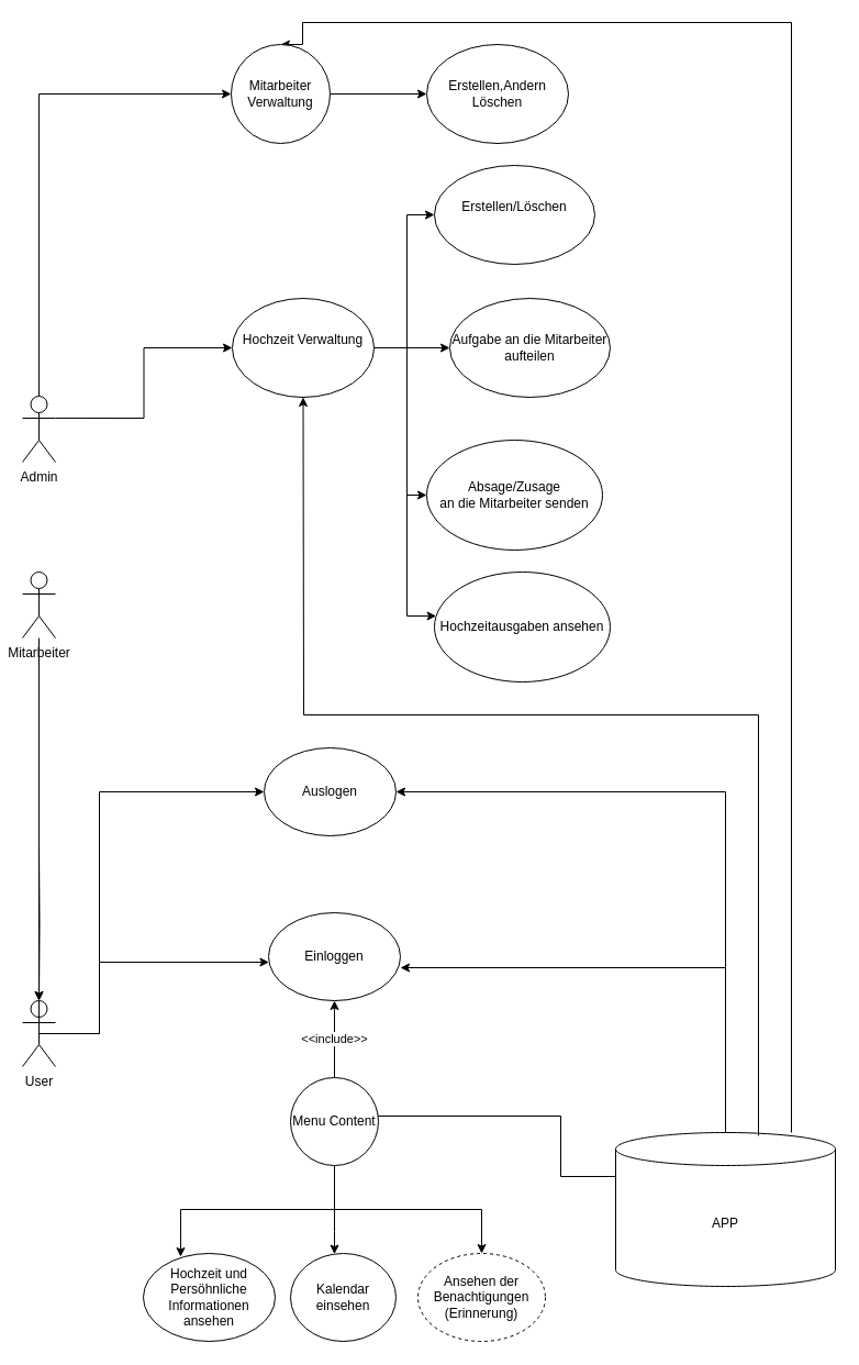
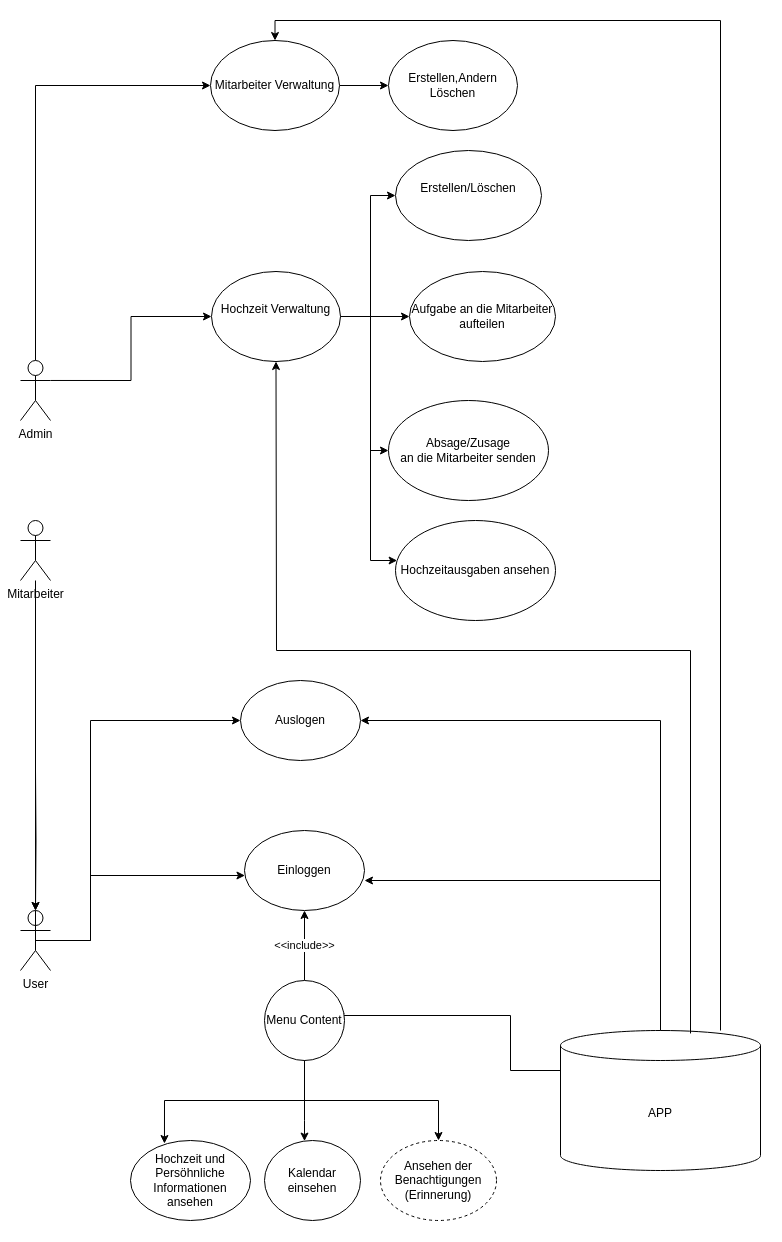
  <mxCell id="0" />
  <mxCell id="1" parent="0" />
  <mxCell id="2" style="edgeStyle=orthogonalEdgeStyle;rounded=0;orthogonalLoop=1;jettySize=auto;html=1;" edge="1" parent="1" source="3" target="15"><mxGeometry relative="1" as="geometry"><mxPoint x="230" y="880" as="targetPoint" /><Array as="points"><mxPoint x="90" y="940" /><mxPoint x="90" y="875" /></Array></mxGeometry></mxCell>
  <mxCell id="3" value="User" style="shape=umlActor;verticalLabelPosition=bottom;verticalAlign=top;html=1;outlineConnect=0;" vertex="1" parent="1"><mxGeometry x="20" y="910" width="30" height="60" as="geometry" /></mxCell>
  <mxCell id="4" style="edgeStyle=orthogonalEdgeStyle;rounded=0;orthogonalLoop=1;jettySize=auto;html=1;exitX=0;exitY=0.5;exitDx=0;exitDy=0;exitPerimeter=0;entryX=0.95;entryY=0.313;entryDx=0;entryDy=0;entryPerimeter=0;" edge="1" parent="1" source="7" target="18"><mxGeometry relative="1" as="geometry"><Array as="points"><mxPoint x="510" y="1070" /><mxPoint x="510" y="1015" /></Array></mxGeometry></mxCell>
  <mxCell id="5" style="edgeStyle=orthogonalEdgeStyle;rounded=0;orthogonalLoop=1;jettySize=auto;html=1;exitX=0.5;exitY=0;exitDx=0;exitDy=0;exitPerimeter=0;entryX=1;entryY=0.5;entryDx=0;entryDy=0;" edge="1" parent="1" source="7" target="22"><mxGeometry relative="1" as="geometry" /></mxCell>
  <mxCell id="6" style="edgeStyle=orthogonalEdgeStyle;rounded=0;orthogonalLoop=1;jettySize=auto;html=1;entryX=0.5;entryY=0;entryDx=0;entryDy=0;" edge="1" parent="1" source="7" target="36"><mxGeometry relative="1" as="geometry"><mxPoint x="660" y="50" as="targetPoint" /><Array as="points"><mxPoint x="720" y="20" /><mxPoint x="275" y="20" /></Array></mxGeometry></mxCell>
  <mxCell id="7" value="APP" style="shape=cylinder3;whiteSpace=wrap;html=1;boundedLbl=1;backgroundOutline=1;size=15;" vertex="1" parent="1"><mxGeometry x="560" y="1030" width="200" height="140" as="geometry" /></mxCell>
  <mxCell id="8" style="edgeStyle=orthogonalEdgeStyle;rounded=0;orthogonalLoop=1;jettySize=auto;html=1;entryX=0.5;entryY=0;entryDx=0;entryDy=0;entryPerimeter=0;" edge="1" parent="1" target="3"><mxGeometry relative="1" as="geometry"><mxPoint x="35" y="770" as="sourcePoint" /></mxGeometry></mxCell>
  <mxCell id="9" style="edgeStyle=orthogonalEdgeStyle;rounded=0;orthogonalLoop=1;jettySize=auto;html=1;exitX=1;exitY=0.333;exitDx=0;exitDy=0;exitPerimeter=0;" edge="1" parent="1" source="11" target="31"><mxGeometry relative="1" as="geometry" /></mxCell>
  <mxCell id="10" style="edgeStyle=orthogonalEdgeStyle;rounded=0;orthogonalLoop=1;jettySize=auto;html=1;exitX=0.5;exitY=0;exitDx=0;exitDy=0;exitPerimeter=0;entryX=0;entryY=0.5;entryDx=0;entryDy=0;" edge="1" parent="1" source="11" target="36"><mxGeometry relative="1" as="geometry" /></mxCell>
  <mxCell id="11" value="Admin" style="shape=umlActor;verticalLabelPosition=bottom;verticalAlign=top;html=1;outlineConnect=0;" vertex="1" parent="1"><mxGeometry x="20" y="360" width="30" height="60" as="geometry" /></mxCell>
  <mxCell id="12" value="" style="edgeStyle=orthogonalEdgeStyle;rounded=0;orthogonalLoop=1;jettySize=auto;html=1;" edge="1" parent="1" source="18" target="13"><mxGeometry relative="1" as="geometry"><Array as="points"><mxPoint x="304" y="1120" /><mxPoint x="304" y="1120" /></Array></mxGeometry></mxCell>
  <mxCell id="13" value="Kalendar einsehen" style="ellipse;whiteSpace=wrap;html=1;" vertex="1" parent="1"><mxGeometry x="264" y="1140" width="96" height="80" as="geometry" /></mxCell>
  <mxCell id="14" value="&lt;div&gt;Hochzeit und Persöhnliche &lt;br&gt;&lt;/div&gt;&lt;div&gt;Informationen ansehen&lt;br&gt; &lt;/div&gt;" style="ellipse;whiteSpace=wrap;html=1;" vertex="1" parent="1"><mxGeometry x="130" y="1140" width="120" height="80" as="geometry" /></mxCell>
  <mxCell id="15" value="Einloggen" style="ellipse;whiteSpace=wrap;html=1;" vertex="1" parent="1"><mxGeometry x="244" y="830" width="120" height="80" as="geometry" /></mxCell>
  <mxCell id="16" value="&lt;div&gt;&amp;lt;&amp;lt;include&amp;gt;&amp;gt;&lt;/div&gt;" style="edgeStyle=orthogonalEdgeStyle;rounded=0;orthogonalLoop=1;jettySize=auto;html=1;" edge="1" parent="1" source="18" target="15"><mxGeometry relative="1" as="geometry" /></mxCell>
  <mxCell id="17" style="edgeStyle=orthogonalEdgeStyle;rounded=0;orthogonalLoop=1;jettySize=auto;html=1;exitX=0.5;exitY=1;exitDx=0;exitDy=0;entryX=0.283;entryY=0.038;entryDx=0;entryDy=0;entryPerimeter=0;" edge="1" parent="1" source="18" target="14"><mxGeometry relative="1" as="geometry"><Array as="points"><mxPoint x="304" y="1100" /><mxPoint x="164" y="1100" /></Array></mxGeometry></mxCell>
  <mxCell id="18" value="Menu Content" style="ellipse;whiteSpace=wrap;html=1;" vertex="1" parent="1"><mxGeometry x="264" y="980" width="80" height="80" as="geometry" /></mxCell>
  <mxCell id="19" style="edgeStyle=orthogonalEdgeStyle;rounded=0;orthogonalLoop=1;jettySize=auto;html=1;" edge="1" parent="1" source="18" target="20"><mxGeometry relative="1" as="geometry"><Array as="points"><mxPoint x="304" y="1100" /><mxPoint x="438" y="1100" /></Array></mxGeometry></mxCell>
  <mxCell id="20" value="&lt;div&gt;Ansehen der Benachtigungen&lt;/div&gt;&lt;div&gt;(Erinnerung)&lt;br&gt;&lt;/div&gt;" style="ellipse;whiteSpace=wrap;html=1;dashed=1;" vertex="1" parent="1"><mxGeometry x="380" y="1140" width="116" height="80" as="geometry" /></mxCell>
  <mxCell id="21" style="edgeStyle=orthogonalEdgeStyle;rounded=0;orthogonalLoop=1;jettySize=auto;html=1;exitX=0.5;exitY=0;exitDx=0;exitDy=0;exitPerimeter=0;entryX=1;entryY=0.625;entryDx=0;entryDy=0;entryPerimeter=0;" edge="1" parent="1" source="7" target="15"><mxGeometry relative="1" as="geometry" /></mxCell>
  <mxCell id="22" value="Auslogen" style="ellipse;whiteSpace=wrap;html=1;" vertex="1" parent="1"><mxGeometry x="240" y="680" width="120" height="80" as="geometry" /></mxCell>
  <mxCell id="23" style="edgeStyle=orthogonalEdgeStyle;rounded=0;orthogonalLoop=1;jettySize=auto;html=1;" edge="1" parent="1" source="24" target="3"><mxGeometry relative="1" as="geometry" /></mxCell>
  <mxCell id="24" value="Mitarbeiter" style="shape=umlActor;verticalLabelPosition=bottom;verticalAlign=top;html=1;outlineConnect=0;" vertex="1" parent="1"><mxGeometry x="20" y="520" width="30" height="60" as="geometry" /></mxCell>
  <mxCell id="25" style="edgeStyle=orthogonalEdgeStyle;rounded=0;orthogonalLoop=1;jettySize=auto;html=1;exitX=0.5;exitY=0;exitDx=0;exitDy=0;exitPerimeter=0;" edge="1" parent="1" source="3"><mxGeometry relative="1" as="geometry"><mxPoint x="56" y="785" as="sourcePoint" /><mxPoint x="240" y="720" as="targetPoint" /><Array as="points"><mxPoint x="35" y="940" /><mxPoint x="90" y="940" /><mxPoint x="90" y="720" /></Array></mxGeometry></mxCell>
  <mxCell id="26" style="edgeStyle=orthogonalEdgeStyle;rounded=0;orthogonalLoop=1;jettySize=auto;html=1;entryX=0;entryY=0.5;entryDx=0;entryDy=0;" edge="1" parent="1" source="31" target="33"><mxGeometry relative="1" as="geometry"><Array as="points"><mxPoint x="370" y="316" /><mxPoint x="370" y="195" /></Array></mxGeometry></mxCell>
  <mxCell id="27" style="edgeStyle=orthogonalEdgeStyle;rounded=0;orthogonalLoop=1;jettySize=auto;html=1;entryX=0;entryY=0.5;entryDx=0;entryDy=0;" edge="1" parent="1" source="31" target="32"><mxGeometry relative="1" as="geometry"><Array as="points"><mxPoint x="370" y="316" /><mxPoint x="370" y="450" /></Array></mxGeometry></mxCell>
  <mxCell id="28" style="edgeStyle=orthogonalEdgeStyle;rounded=0;orthogonalLoop=1;jettySize=auto;html=1;" edge="1" parent="1" source="31" target="37"><mxGeometry relative="1" as="geometry"><Array as="points"><mxPoint x="370" y="316" /><mxPoint x="370" y="560" /></Array></mxGeometry></mxCell>
  <mxCell id="29" style="edgeStyle=orthogonalEdgeStyle;rounded=0;orthogonalLoop=1;jettySize=auto;html=1;exitX=1;exitY=0.5;exitDx=0;exitDy=0;entryX=0;entryY=0.5;entryDx=0;entryDy=0;" edge="1" parent="1" source="31" target="34"><mxGeometry relative="1" as="geometry" /></mxCell>
  <mxCell id="30" style="edgeStyle=orthogonalEdgeStyle;rounded=0;orthogonalLoop=1;jettySize=auto;html=1;exitX=0.65;exitY=0.021;exitDx=0;exitDy=0;exitPerimeter=0;" edge="1" parent="1" source="7" target="31"><mxGeometry relative="1" as="geometry"><Array as="points"><mxPoint x="690" y="650" /><mxPoint x="276" y="650" /></Array></mxGeometry></mxCell>
  <mxCell id="31" value="&lt;div&gt;Hochzeit Verwaltung&lt;/div&gt;&lt;div&gt;&lt;br&gt;&lt;/div&gt;" style="ellipse;whiteSpace=wrap;html=1;" vertex="1" parent="1"><mxGeometry x="211" y="271" width="129" height="90" as="geometry" /></mxCell>
  <mxCell id="32" value="&lt;div&gt;Absage/Zusage&lt;/div&gt;&lt;div&gt;an die Mitarbeiter senden&lt;br&gt;&lt;/div&gt;" style="ellipse;whiteSpace=wrap;html=1;" vertex="1" parent="1"><mxGeometry x="388" y="400" width="160" height="100" as="geometry" /></mxCell>
  <mxCell id="33" value="&lt;div&gt;Erstellen/Löschen&lt;/div&gt;&lt;div&gt;&lt;br&gt;&lt;/div&gt;" style="ellipse;whiteSpace=wrap;html=1;" vertex="1" parent="1"><mxGeometry x="395" y="150" width="146" height="90" as="geometry" /></mxCell>
  <mxCell id="34" value="Aufgabe an die Mitarbeiter aufteilen" style="ellipse;whiteSpace=wrap;html=1;" vertex="1" parent="1"><mxGeometry x="409" y="271" width="146" height="90" as="geometry" /></mxCell>
  <mxCell id="35" style="edgeStyle=orthogonalEdgeStyle;rounded=0;orthogonalLoop=1;jettySize=auto;html=1;exitX=1;exitY=0.5;exitDx=0;exitDy=0;" edge="1" parent="1" source="36" target="38"><mxGeometry relative="1" as="geometry" /></mxCell>
- <mxCell id="36" value="Mitarbeiter Verwaltung" style="ellipse;whiteSpace=wrap;html=1;" vertex="1" parent="1"><mxGeometry x="210" y="40" width="90" height="90" as="geometry" /></mxCell>
+ <mxCell id="36" value="Mitarbeiter Verwaltung" style="ellipse;whiteSpace=wrap;html=1;" vertex="1" parent="1"><mxGeometry x="210" y="40" width="129" height="90" as="geometry" /></mxCell>
  <mxCell id="37" value="Hochzeitausgaben ansehen" style="ellipse;whiteSpace=wrap;html=1;" vertex="1" parent="1"><mxGeometry x="395" y="520" width="160" height="100" as="geometry" /></mxCell>
  <mxCell id="38" value="Erstellen,Andern Löschen" style="ellipse;whiteSpace=wrap;html=1;" vertex="1" parent="1"><mxGeometry x="388" y="40" width="129" height="90" as="geometry" /></mxCell>
